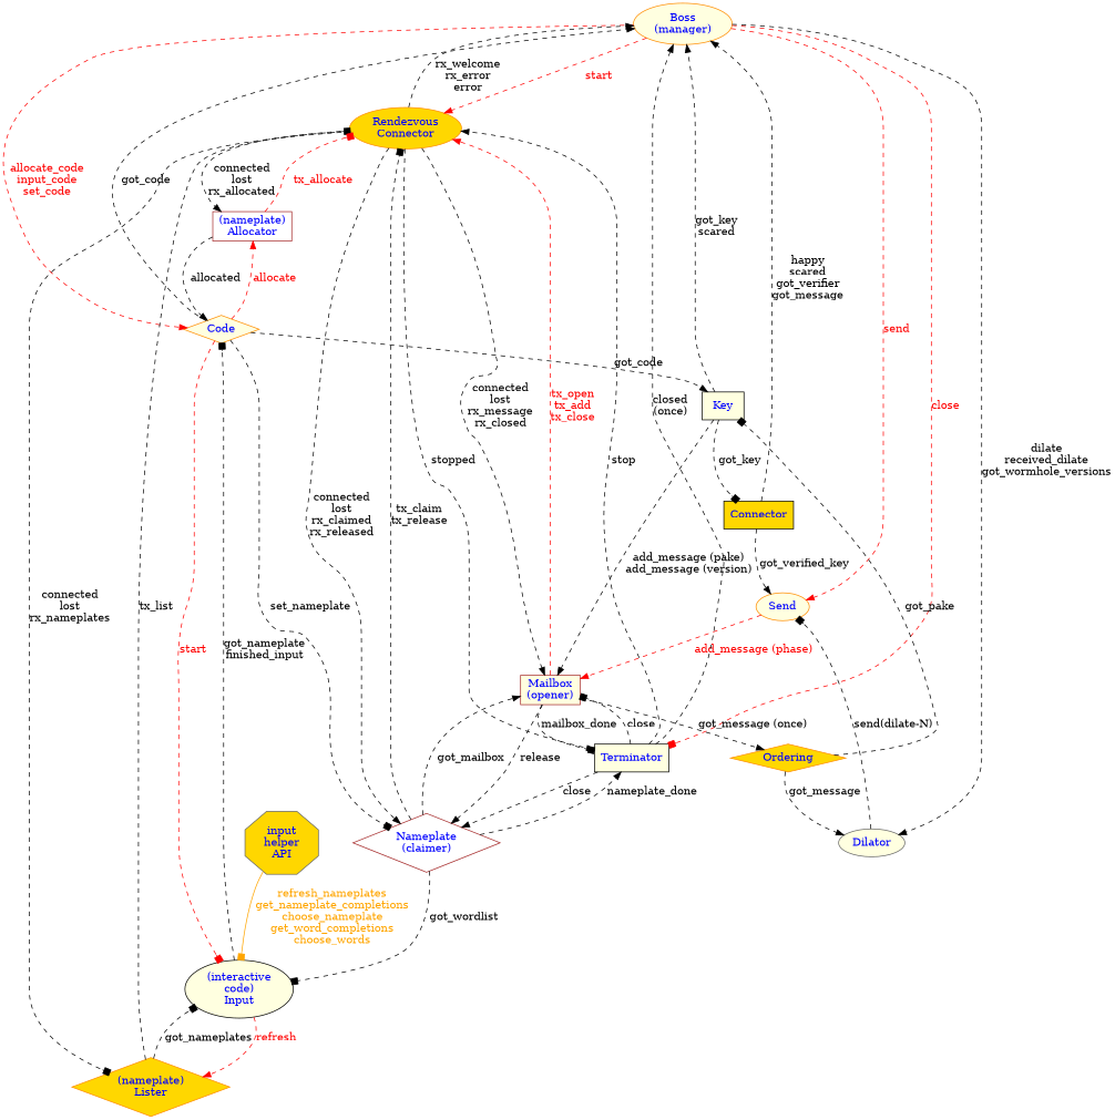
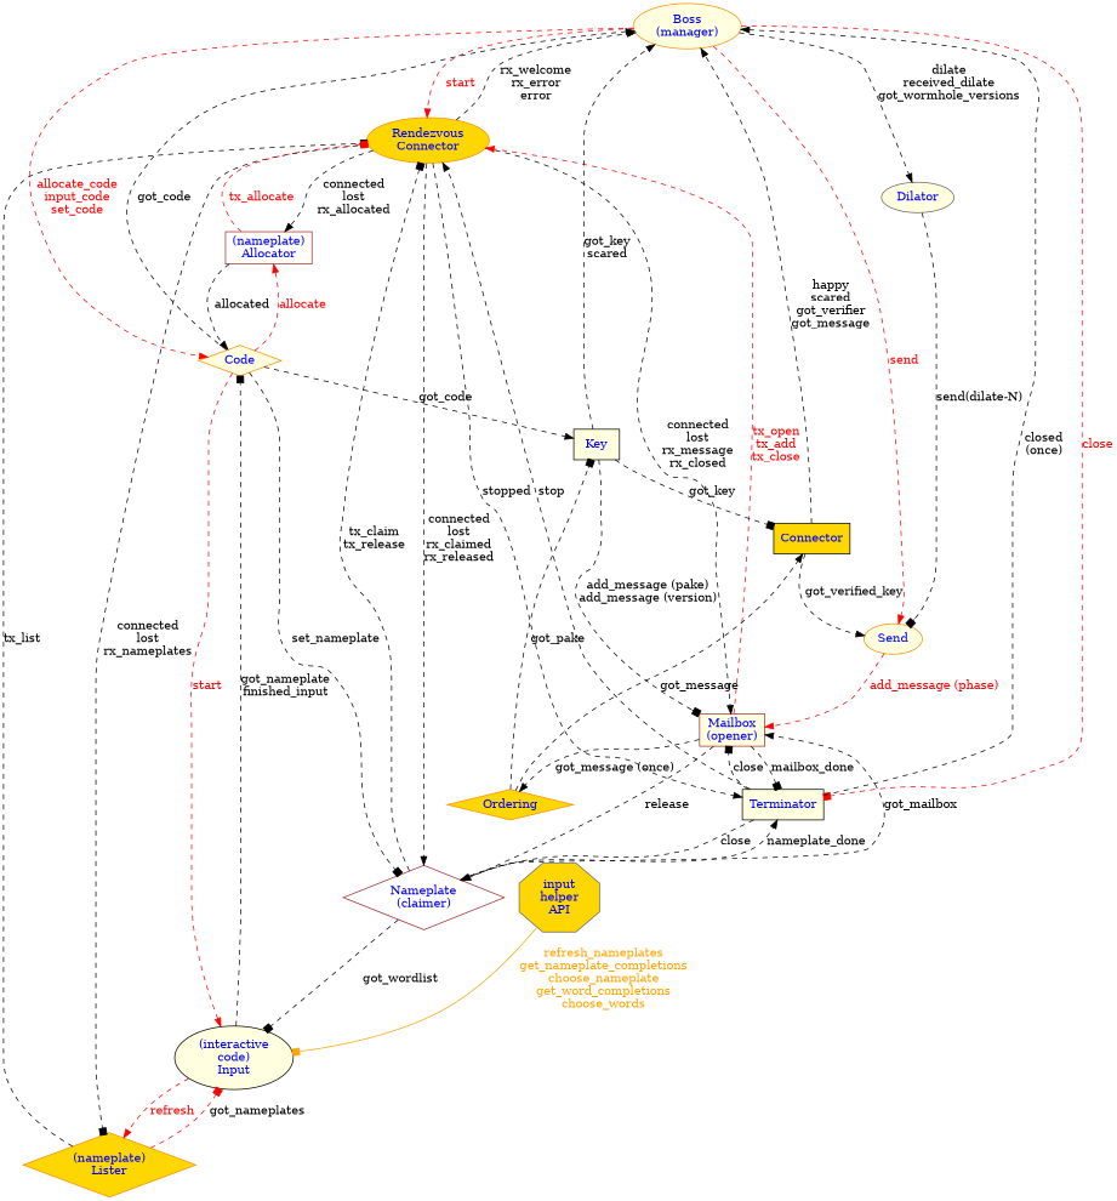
  digraph {
    node [color=darkorange fillcolor=lightyellow fontcolor=blue shape=ellipse style=filled]
    edge [arrowhead=normal style=dashed]
    n1 [label="Boss\n(manager)"]
    n2 [fillcolor=gold label="Rendezvous\nConnector"]
    n3 [label=Send]
    n4 [label=Code shape=diamond]
    Terminator [color=black shape=box]
    n6 [color=gray40 label=Dilator]
    n7 [color=brown fillcolor=white label="Nameplate\n(claimer)" shape=diamond]
    n8 [color=brown label="Mailbox\n(opener)" shape=box]
    n9 [fillcolor=gold label="(nameplate)\nLister" shape=diamond]
    n10 [color=brown fillcolor=white label="(nameplate)\nAllocator" shape=box]
    n11 [color=black label="(interactive\ncode)\nInput"]
    n12 [color=black label=Key shape=box]
    n13 [fillcolor=gold label=Ordering shape=diamond]
    n14 [color=black fillcolor=gold label=Connector shape=box]
    n15 [color=gray40 fillcolor=gold label="input\nhelper\nAPI" shape=octagon]
    n1 -> n2 [color=red fontcolor=red label=start]
    n1 -> n3 [color=red fontcolor=red label=send]
    n1 -> n4 [color=red fontcolor=red label="allocate_code\ninput_code\nset_code"]
    n1 -> Terminator [arrowhead=box color=red fontcolor=red label=close]
    n1 -> n6 [label="dilate\nreceived_dilate\ngot_wormhole_versions"]
    n2 -> n1 [label="rx_welcome\nrx_error\nerror"]
    n2 -> Terminator [label=stopped]
    n2 -> n7 [label="connected\nlost\nrx_claimed\nrx_released"]
    n2 -> n8 [label="connected\nlost\nrx_message\nrx_closed"]
    n2 -> n9 [arrowhead=box label="connected\nlost\nrx_nameplates"]
    n2 -> n10 [label="connected\nlost\nrx_allocated"]
    n3 -> n8 [color=red fontcolor=red label="add_message (phase)"]
    n4 -> n1 [label=got_code]
    n4 -> n7 [arrowhead=box label=set_nameplate]
    n4 -> n10 [color=red fontcolor=red label=allocate]
-   n4 -> n11 [arrowhead=box color=red fontcolor=red label=start]
+   n4 -> n11 [color=red fontcolor=red label=start]
    n4 -> n12 [label=got_code]
    Terminator -> n1 [label="closed\n(once)"]
    Terminator -> n2 [label=stop]
    Terminator -> n7 [label=close]
    Terminator -> n8 [arrowhead=box label=close]
    n6 -> n3 [arrowhead=box label="send(dilate-N)"]
    n7 -> n2 [arrowhead=box label="tx_claim\ntx_release"]
    n7 -> Terminator [label=nameplate_done]
    n7 -> n8 [label=got_mailbox]
    n7 -> n11 [arrowhead=box label=got_wordlist]
    n8 -> n2 [color=red fontcolor=red label="tx_open\ntx_add\ntx_close"]
    n8 -> Terminator [arrowhead=box label=mailbox_done]
    n8 -> n7 [label=release]
    n8 -> n13 [label="got_message (once)"]
    n9 -> n2 [arrowhead=box label=tx_list]
-   n9 -> n11 [arrowhead=box label=got_nameplates]
+   n9 -> n11 [arrowhead=box label=got_nameplates color=red]
    n10 -> n2 [arrowhead=box color=red fontcolor=red label=tx_allocate]
    n10 -> n4 [label=allocated]
    n11 -> n4 [arrowhead=box label="got_nameplate\nfinished_input"]
    n11 -> n9 [color=red fontcolor=red label=refresh]
    n12 -> n1 [label="got_key\nscared"]
-   n12 -> n8 [label="add_message (pake)\nadd_message (version)"]
+   n12 -> n8 [arrowhead=box label="add_message (pake)\nadd_message (version)"]
    n12 -> n14 [arrowhead=box label=got_key]
    n13 -> n12 [arrowhead=box label=got_pake]
-   n13 -> n6 [label=got_message]
+   n13 -> n14 [label=got_message]
    n14 -> n1 [label="happy\nscared\ngot_verifier\ngot_message"]
    n14 -> n3 [label=got_verified_key]
    n15 -> n11 [arrowhead=box color=orange fontcolor=orange label="refresh_nameplates\nget_nameplate_completions\nchoose_nameplate\nget_word_completions\nchoose_words" style=""]
  }
